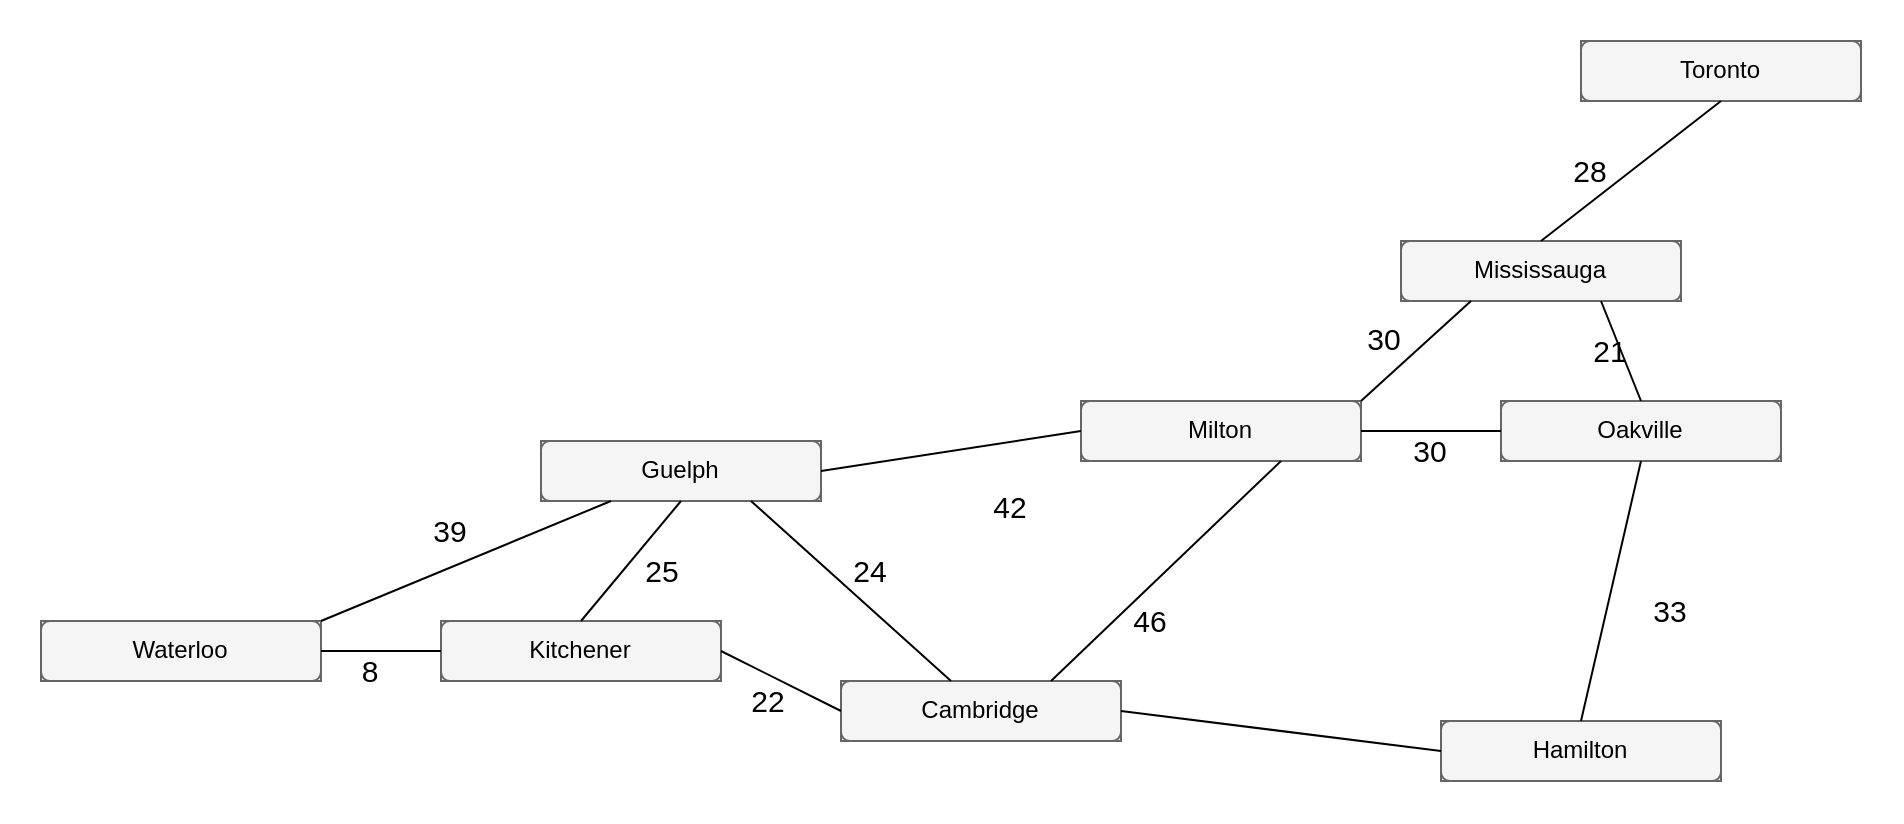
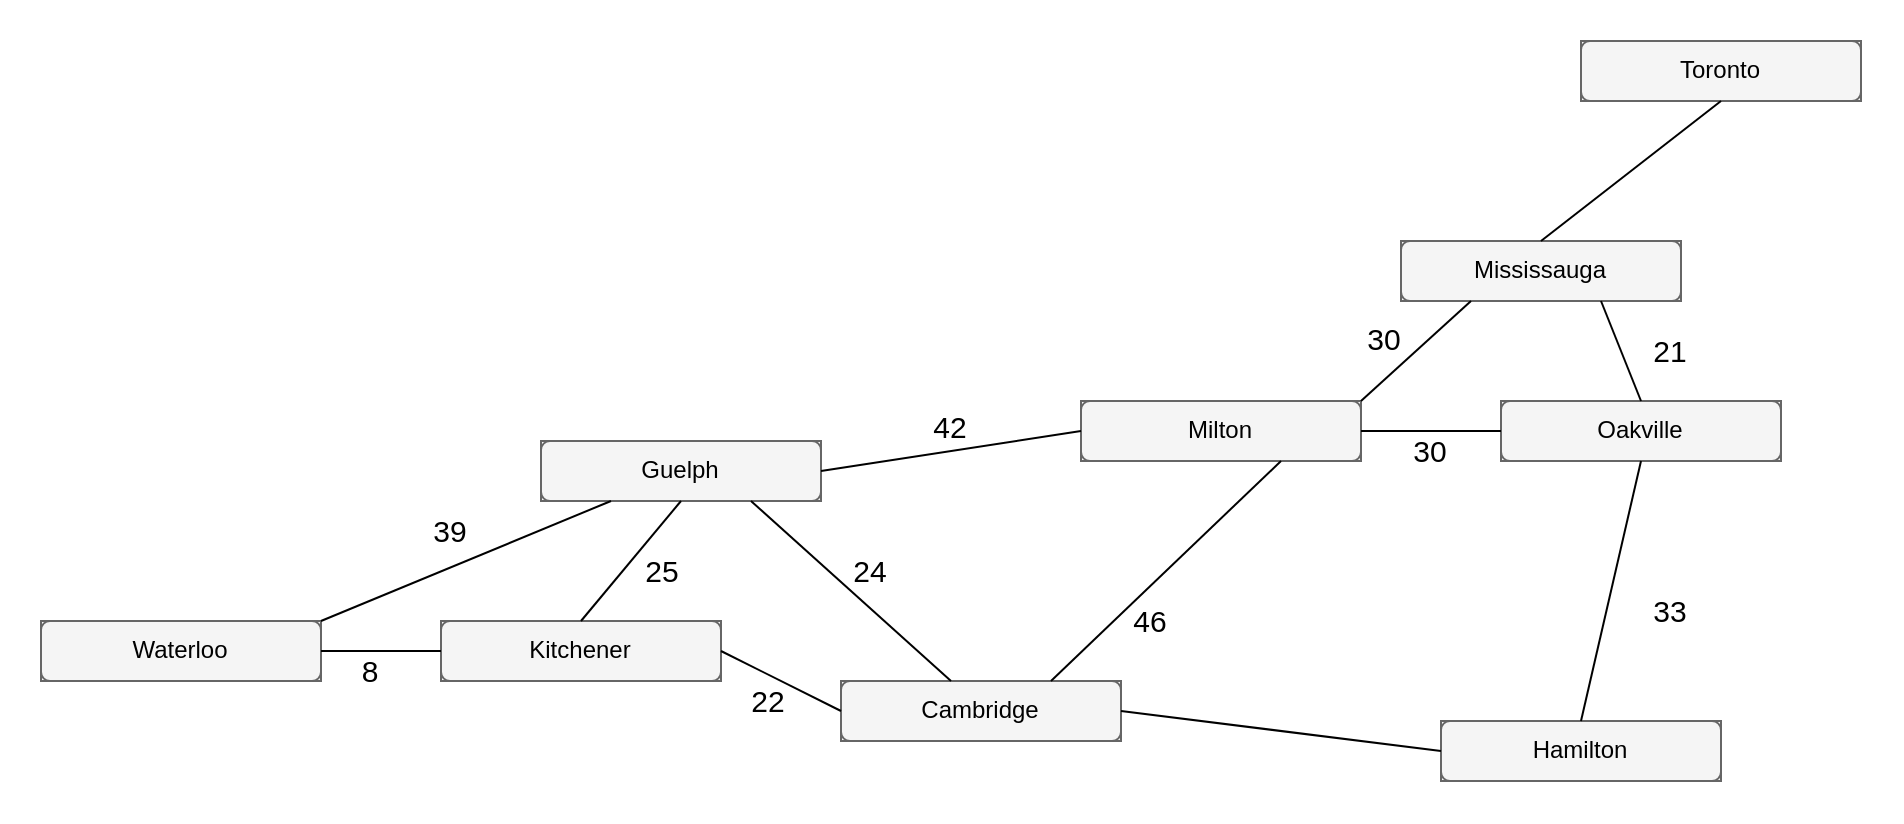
  <mxCell id="0" />
  <mxCell id="1" parent="0" />
  <mxCell id="2" value="" style="group;fillColor=#f5f5f5;fontColor=#333333;strokeColor=#666666;" vertex="1" connectable="0" parent="1"><mxGeometry x="20" y="310" width="140" height="30" as="geometry" /></mxCell>
  <mxCell id="3" value="" style="rounded=1;whiteSpace=wrap;html=1;fillColor=#f5f5f5;fontColor=#333333;strokeColor=#666666;" vertex="1" parent="2"><mxGeometry width="140" height="30" as="geometry" /></mxCell>
  <mxCell id="4" value="Waterloo" style="text;html=1;strokeColor=none;fillColor=none;align=center;verticalAlign=middle;whiteSpace=wrap;rounded=0;" vertex="1" parent="2"><mxGeometry x="40" width="60" height="30" as="geometry" /></mxCell>
  <mxCell id="5" value="" style="group;fillColor=#f5f5f5;fontColor=#333333;strokeColor=#666666;" vertex="1" connectable="0" parent="1"><mxGeometry x="700" y="120" width="140" height="30" as="geometry" /></mxCell>
  <mxCell id="6" value="" style="rounded=1;whiteSpace=wrap;html=1;fillColor=#f5f5f5;fontColor=#333333;strokeColor=#666666;" vertex="1" parent="5"><mxGeometry width="140" height="30" as="geometry" /></mxCell>
  <mxCell id="7" value="Mississauga" style="text;html=1;strokeColor=none;fillColor=none;align=center;verticalAlign=middle;whiteSpace=wrap;rounded=0;" vertex="1" parent="5"><mxGeometry x="40" width="60" height="30" as="geometry" /></mxCell>
  <mxCell id="8" value="" style="group;fillColor=#f5f5f5;fontColor=#333333;strokeColor=#666666;" vertex="1" connectable="0" parent="1"><mxGeometry x="220" y="310" width="140" height="30" as="geometry" /></mxCell>
  <mxCell id="9" value="" style="rounded=1;whiteSpace=wrap;html=1;fillColor=#f5f5f5;fontColor=#333333;strokeColor=#666666;" vertex="1" parent="8"><mxGeometry width="140" height="30" as="geometry" /></mxCell>
  <mxCell id="10" value="Kitchener" style="text;html=1;strokeColor=none;fillColor=none;align=center;verticalAlign=middle;whiteSpace=wrap;rounded=0;" vertex="1" parent="8"><mxGeometry x="40" width="60" height="30" as="geometry" /></mxCell>
  <mxCell id="11" value="" style="group;fillColor=#f5f5f5;fontColor=#333333;strokeColor=#666666;" vertex="1" connectable="0" parent="1"><mxGeometry x="420" y="340" width="140" height="30" as="geometry" /></mxCell>
  <mxCell id="12" value="" style="rounded=1;whiteSpace=wrap;html=1;fillColor=#f5f5f5;fontColor=#333333;strokeColor=#666666;" vertex="1" parent="11"><mxGeometry width="140" height="30" as="geometry" /></mxCell>
  <mxCell id="13" value="Cambridge" style="text;html=1;strokeColor=none;fillColor=none;align=center;verticalAlign=middle;whiteSpace=wrap;rounded=0;" vertex="1" parent="11"><mxGeometry x="40" width="60" height="30" as="geometry" /></mxCell>
  <mxCell id="14" value="" style="group;fillColor=#f5f5f5;fontColor=#333333;strokeColor=#666666;" vertex="1" connectable="0" parent="1"><mxGeometry x="270" y="220" width="140" height="30" as="geometry" /></mxCell>
  <mxCell id="15" value="" style="rounded=1;whiteSpace=wrap;html=1;fillColor=#f5f5f5;fontColor=#333333;strokeColor=#666666;" vertex="1" parent="14"><mxGeometry width="140" height="30" as="geometry" /></mxCell>
  <mxCell id="16" value="Guelph" style="text;html=1;strokeColor=none;fillColor=none;align=center;verticalAlign=middle;whiteSpace=wrap;rounded=0;" vertex="1" parent="14"><mxGeometry x="40" width="60" height="30" as="geometry" /></mxCell>
  <mxCell id="17" value="" style="group;fillColor=#f5f5f5;fontColor=#333333;strokeColor=#666666;" vertex="1" connectable="0" parent="1"><mxGeometry x="790" y="20" width="140" height="30" as="geometry" /></mxCell>
  <mxCell id="18" value="" style="rounded=1;whiteSpace=wrap;html=1;fillColor=#f5f5f5;fontColor=#333333;strokeColor=#666666;" vertex="1" parent="17"><mxGeometry width="140" height="30" as="geometry" /></mxCell>
  <mxCell id="19" value="Toronto" style="text;html=1;strokeColor=none;fillColor=none;align=center;verticalAlign=middle;whiteSpace=wrap;rounded=0;" vertex="1" parent="17"><mxGeometry x="40" width="60" height="30" as="geometry" /></mxCell>
  <mxCell id="20" value="" style="group;fillColor=#f5f5f5;fontColor=#333333;strokeColor=#666666;" vertex="1" connectable="0" parent="1"><mxGeometry x="540" y="200" width="140" height="30" as="geometry" /></mxCell>
  <mxCell id="21" value="" style="rounded=1;whiteSpace=wrap;html=1;fillColor=#f5f5f5;fontColor=#333333;strokeColor=#666666;" vertex="1" parent="20"><mxGeometry width="140" height="30" as="geometry" /></mxCell>
  <mxCell id="22" value="Milton" style="text;html=1;strokeColor=none;fillColor=none;align=center;verticalAlign=middle;whiteSpace=wrap;rounded=0;" vertex="1" parent="20"><mxGeometry x="40" width="60" height="30" as="geometry" /></mxCell>
  <mxCell id="23" value="" style="group;fillColor=#f5f5f5;fontColor=#333333;strokeColor=#666666;" vertex="1" connectable="0" parent="1"><mxGeometry x="750" y="200" width="140" height="30" as="geometry" /></mxCell>
  <mxCell id="24" value="" style="rounded=1;whiteSpace=wrap;html=1;fillColor=#f5f5f5;fontColor=#333333;strokeColor=#666666;" vertex="1" parent="23"><mxGeometry width="140" height="30" as="geometry" /></mxCell>
  <mxCell id="25" value="Oakville" style="text;html=1;strokeColor=none;fillColor=none;align=center;verticalAlign=middle;whiteSpace=wrap;rounded=0;" vertex="1" parent="23"><mxGeometry x="40" width="60" height="30" as="geometry" /></mxCell>
  <mxCell id="26" value="" style="group;fillColor=#f5f5f5;fontColor=#333333;strokeColor=#666666;" vertex="1" connectable="0" parent="1"><mxGeometry x="720" y="360" width="140" height="30" as="geometry" /></mxCell>
  <mxCell id="27" value="" style="rounded=1;whiteSpace=wrap;html=1;fillColor=#f5f5f5;fontColor=#333333;strokeColor=#666666;" vertex="1" parent="26"><mxGeometry width="140" height="30" as="geometry" /></mxCell>
  <mxCell id="28" value="Hamilton" style="text;html=1;strokeColor=none;fillColor=none;align=center;verticalAlign=middle;whiteSpace=wrap;rounded=0;" vertex="1" parent="26"><mxGeometry x="40" width="60" height="30" as="geometry" /></mxCell>
  <mxCell id="29" value="" style="endArrow=none;html=1;rounded=0;entryX=0.5;entryY=1;entryDx=0;entryDy=0;exitX=0.5;exitY=0;exitDx=0;exitDy=0;" edge="1" parent="1" source="7" target="19"><mxGeometry width="50" height="50" relative="1" as="geometry"><mxPoint x="470" y="400" as="sourcePoint" /><mxPoint x="520" y="350" as="targetPoint" /></mxGeometry></mxCell>
  <mxCell id="30" value="" style="endArrow=none;html=1;rounded=0;entryX=0.5;entryY=0;entryDx=0;entryDy=0;exitX=1;exitY=1;exitDx=0;exitDy=0;" edge="1" parent="1" source="7" target="25"><mxGeometry width="50" height="50" relative="1" as="geometry"><mxPoint x="780" y="130" as="sourcePoint" /><mxPoint x="870" y="60" as="targetPoint" /></mxGeometry></mxCell>
  <mxCell id="31" value="" style="endArrow=none;html=1;rounded=0;entryX=1;entryY=0;entryDx=0;entryDy=0;exitX=0.25;exitY=1;exitDx=0;exitDy=0;" edge="1" parent="1" source="6" target="21"><mxGeometry width="50" height="50" relative="1" as="geometry"><mxPoint x="780" y="160" as="sourcePoint" /><mxPoint x="830" y="210" as="targetPoint" /></mxGeometry></mxCell>
  <mxCell id="32" value="" style="endArrow=none;html=1;rounded=0;entryX=0.5;entryY=0;entryDx=0;entryDy=0;exitX=0.5;exitY=1;exitDx=0;exitDy=0;" edge="1" parent="1" source="25" target="28"><mxGeometry width="50" height="50" relative="1" as="geometry"><mxPoint x="810" y="160" as="sourcePoint" /><mxPoint x="830" y="210" as="targetPoint" /></mxGeometry></mxCell>
  <mxCell id="33" value="" style="endArrow=none;html=1;rounded=0;entryX=0.75;entryY=0;entryDx=0;entryDy=0;exitX=1;exitY=1;exitDx=0;exitDy=0;" edge="1" parent="1" source="22" target="12"><mxGeometry width="50" height="50" relative="1" as="geometry"><mxPoint x="745" y="160" as="sourcePoint" /><mxPoint x="690" y="210" as="targetPoint" /></mxGeometry></mxCell>
  <mxCell id="34" value="" style="endArrow=none;html=1;rounded=0;entryX=1;entryY=0.5;entryDx=0;entryDy=0;exitX=0;exitY=0.5;exitDx=0;exitDy=0;" edge="1" parent="1" source="21" target="15"><mxGeometry width="50" height="50" relative="1" as="geometry"><mxPoint x="650" y="240" as="sourcePoint" /><mxPoint x="535" y="350" as="targetPoint" /></mxGeometry></mxCell>
  <mxCell id="35" value="" style="endArrow=none;html=1;rounded=0;entryX=0.5;entryY=0;entryDx=0;entryDy=0;exitX=0.5;exitY=1;exitDx=0;exitDy=0;" edge="1" parent="1" source="15" target="10"><mxGeometry width="50" height="50" relative="1" as="geometry"><mxPoint x="550" y="225" as="sourcePoint" /><mxPoint x="420" y="245" as="targetPoint" /></mxGeometry></mxCell>
  <mxCell id="36" value="" style="endArrow=none;html=1;rounded=0;entryX=1;entryY=0;entryDx=0;entryDy=0;exitX=0.25;exitY=1;exitDx=0;exitDy=0;" edge="1" parent="1" source="15" target="3"><mxGeometry width="50" height="50" relative="1" as="geometry"><mxPoint x="350" y="260" as="sourcePoint" /><mxPoint x="300" y="320" as="targetPoint" /></mxGeometry></mxCell>
  <mxCell id="37" value="" style="endArrow=none;html=1;rounded=0;entryX=1;entryY=0.5;entryDx=0;entryDy=0;exitX=0;exitY=0.5;exitDx=0;exitDy=0;" edge="1" parent="1" source="9" target="3"><mxGeometry width="50" height="50" relative="1" as="geometry"><mxPoint x="315" y="260" as="sourcePoint" /><mxPoint x="170" y="320" as="targetPoint" /></mxGeometry></mxCell>
  <mxCell id="38" value="" style="endArrow=none;html=1;rounded=0;entryX=1;entryY=0.5;entryDx=0;entryDy=0;exitX=0;exitY=0.5;exitDx=0;exitDy=0;" edge="1" parent="1" source="12" target="9"><mxGeometry width="50" height="50" relative="1" as="geometry"><mxPoint x="325" y="270" as="sourcePoint" /><mxPoint x="180" y="330" as="targetPoint" /></mxGeometry></mxCell>
  <mxCell id="39" value="" style="endArrow=none;html=1;rounded=0;entryX=1;entryY=0.5;entryDx=0;entryDy=0;exitX=0;exitY=0.5;exitDx=0;exitDy=0;" edge="1" parent="1" source="27" target="12"><mxGeometry width="50" height="50" relative="1" as="geometry"><mxPoint x="430" y="365" as="sourcePoint" /><mxPoint x="370" y="335" as="targetPoint" /></mxGeometry></mxCell>
  <mxCell id="40" value="" style="endArrow=none;html=1;rounded=0;entryX=0.75;entryY=1;entryDx=0;entryDy=0;exitX=0.25;exitY=0;exitDx=0;exitDy=0;" edge="1" parent="1" source="13" target="15"><mxGeometry width="50" height="50" relative="1" as="geometry"><mxPoint x="730" y="385" as="sourcePoint" /><mxPoint x="570" y="365" as="targetPoint" /></mxGeometry></mxCell>
  <mxCell id="41" value="" style="endArrow=none;html=1;rounded=0;entryX=1;entryY=0.5;entryDx=0;entryDy=0;exitX=0;exitY=0.5;exitDx=0;exitDy=0;" edge="1" parent="1" source="24" target="21"><mxGeometry width="50" height="50" relative="1" as="geometry"><mxPoint x="650" y="240" as="sourcePoint" /><mxPoint x="535" y="350" as="targetPoint" /></mxGeometry></mxCell>
- <mxCell id="42" value="&lt;font style=&quot;font-size: 15px&quot;&gt;28&lt;/font&gt;" style="text;html=1;strokeColor=none;fillColor=none;align=center;verticalAlign=middle;whiteSpace=wrap;rounded=0;" vertex="1" parent="1"><mxGeometry x="780" y="70" width="30" height="30" as="geometry" /></mxCell>
- <mxCell id="43" value="&lt;font style=&quot;font-size: 15px&quot;&gt;21&lt;/font&gt;" style="text;html=1;strokeColor=none;fillColor=none;align=center;verticalAlign=middle;whiteSpace=wrap;rounded=0;" vertex="1" parent="1"><mxGeometry x="790" y="160" width="30" height="30" as="geometry" /></mxCell>
+ <mxCell id="43" value="&lt;font style=&quot;font-size: 15px&quot;&gt;21&lt;/font&gt;" style="text;html=1;strokeColor=none;fillColor=none;align=center;verticalAlign=middle;whiteSpace=wrap;rounded=0;" vertex="1" parent="1"><mxGeometry x="820" y="160" width="30" height="30" as="geometry" /></mxCell>
  <mxCell id="44" value="&lt;font style=&quot;font-size: 15px&quot;&gt;33&lt;/font&gt;" style="text;html=1;strokeColor=none;fillColor=none;align=center;verticalAlign=middle;whiteSpace=wrap;rounded=0;" vertex="1" parent="1"><mxGeometry x="820" y="290" width="30" height="30" as="geometry" /></mxCell>
  <mxCell id="45" value="&lt;font style=&quot;font-size: 15px&quot;&gt;30&lt;/font&gt;" style="text;html=1;strokeColor=none;fillColor=none;align=center;verticalAlign=middle;whiteSpace=wrap;rounded=0;" vertex="1" parent="1"><mxGeometry x="700" y="210" width="30" height="30" as="geometry" /></mxCell>
  <mxCell id="46" value="&lt;font style=&quot;font-size: 15px&quot;&gt;30&lt;/font&gt;" style="text;html=1;strokeColor=none;fillColor=none;align=center;verticalAlign=middle;whiteSpace=wrap;rounded=0;" vertex="1" parent="1"><mxGeometry x="677" y="154" width="30" height="30" as="geometry" /></mxCell>
- <mxCell id="47" value="&lt;font style=&quot;font-size: 15px&quot;&gt;42&lt;/font&gt;" style="text;html=1;strokeColor=none;fillColor=none;align=center;verticalAlign=middle;whiteSpace=wrap;rounded=0;" vertex="1" parent="1"><mxGeometry x="490" y="238" width="30" height="30" as="geometry" /></mxCell>
+ <mxCell id="47" value="&lt;font style=&quot;font-size: 15px&quot;&gt;42&lt;/font&gt;" style="text;html=1;strokeColor=none;fillColor=none;align=center;verticalAlign=middle;whiteSpace=wrap;rounded=0;" vertex="1" parent="1"><mxGeometry x="460" y="198" width="30" height="30" as="geometry" /></mxCell>
  <mxCell id="48" value="&lt;font style=&quot;font-size: 15px&quot;&gt;46&lt;/font&gt;" style="text;html=1;strokeColor=none;fillColor=none;align=center;verticalAlign=middle;whiteSpace=wrap;rounded=0;" vertex="1" parent="1"><mxGeometry x="560" y="295" width="30" height="30" as="geometry" /></mxCell>
  <mxCell id="49" value="&lt;font style=&quot;font-size: 15px&quot;&gt;24&lt;/font&gt;" style="text;html=1;strokeColor=none;fillColor=none;align=center;verticalAlign=middle;whiteSpace=wrap;rounded=0;" vertex="1" parent="1"><mxGeometry x="420" y="270" width="30" height="30" as="geometry" /></mxCell>
  <mxCell id="50" value="&lt;font style=&quot;font-size: 15px&quot;&gt;25&lt;/font&gt;" style="text;html=1;strokeColor=none;fillColor=none;align=center;verticalAlign=middle;whiteSpace=wrap;rounded=0;" vertex="1" parent="1"><mxGeometry x="316" y="270" width="30" height="30" as="geometry" /></mxCell>
  <mxCell id="51" value="&lt;font style=&quot;font-size: 15px&quot;&gt;22&lt;/font&gt;" style="text;html=1;strokeColor=none;fillColor=none;align=center;verticalAlign=middle;whiteSpace=wrap;rounded=0;" vertex="1" parent="1"><mxGeometry x="369" y="335" width="30" height="30" as="geometry" /></mxCell>
  <mxCell id="52" value="&lt;font style=&quot;font-size: 15px&quot;&gt;8&lt;/font&gt;" style="text;html=1;strokeColor=none;fillColor=none;align=center;verticalAlign=middle;whiteSpace=wrap;rounded=0;" vertex="1" parent="1"><mxGeometry x="170" y="320" width="30" height="30" as="geometry" /></mxCell>
  <mxCell id="53" value="&lt;font style=&quot;font-size: 15px&quot;&gt;39&lt;/font&gt;" style="text;html=1;strokeColor=none;fillColor=none;align=center;verticalAlign=middle;whiteSpace=wrap;rounded=0;" vertex="1" parent="1"><mxGeometry x="210" y="250" width="30" height="30" as="geometry" /></mxCell>
